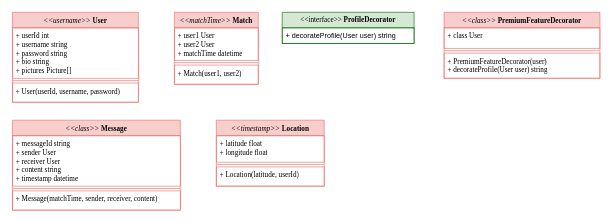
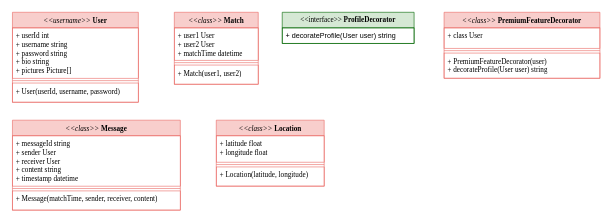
  <mxCell id="0" />
  <mxCell id="1" parent="0" />
  <mxCell id="2" value="&lt;span style=&quot;font-weight: normal;&quot;&gt;&lt;i&gt;&amp;lt;&amp;lt;username&amp;gt;&amp;gt;&lt;/i&gt;&lt;/span&gt; User" style="swimlane;fontStyle=1;align=center;verticalAlign=top;childLayout=stackLayout;horizontal=1;startSize=26;horizontalStack=0;resizeParent=1;resizeParentMax=0;resizeLast=0;collapsible=1;marginBottom=0;whiteSpace=wrap;html=1;fontFamily=Tahoma;fillColor=#f8cecc;strokeColor=#EA6B66;" vertex="1" parent="1"><mxGeometry x="20" y="20" width="210" height="150" as="geometry"><mxRectangle x="120" y="370" width="70" height="30" as="alternateBounds" /></mxGeometry></mxCell>
  <mxCell id="3" value="+ userId int&lt;br&gt;+ username string&lt;br&gt;+ password string&lt;br&gt;+ bio string&lt;br&gt;+ pictures Picture[]" style="text;strokeColor=#EA6B66;fillColor=none;align=left;verticalAlign=top;spacingLeft=4;spacingRight=4;overflow=hidden;rotatable=0;points=[[0,0.5],[1,0.5]];portConstraint=eastwest;whiteSpace=wrap;html=1;fontFamily=Tahoma;" vertex="1" parent="2"><mxGeometry y="26" width="210" height="84" as="geometry" /></mxCell>
  <mxCell id="4" value="" style="line;strokeWidth=1;fillColor=none;align=left;verticalAlign=middle;spacingTop=-1;spacingLeft=3;spacingRight=3;rotatable=0;labelPosition=right;points=[];portConstraint=eastwest;strokeColor=#EA6B66;fontFamily=Tahoma;" vertex="1" parent="2"><mxGeometry y="110" width="210" height="8" as="geometry" /></mxCell>
  <mxCell id="5" value="+ User(userId, username, password)&lt;br&gt;" style="text;strokeColor=#EA6B66;fillColor=none;align=left;verticalAlign=top;spacingLeft=4;spacingRight=4;overflow=hidden;rotatable=0;points=[[0,0.5],[1,0.5]];portConstraint=eastwest;whiteSpace=wrap;html=1;fontFamily=Tahoma;" vertex="1" parent="2"><mxGeometry y="118" width="210" height="32" as="geometry" /></mxCell>
- <mxCell id="6" value="&lt;i style=&quot;border-color: var(--border-color); font-weight: 400;&quot;&gt;&amp;lt;&amp;lt;matchTime&amp;gt;&amp;gt;&amp;nbsp;&lt;/i&gt;Match" style="swimlane;fontStyle=1;align=center;verticalAlign=top;childLayout=stackLayout;horizontal=1;startSize=26;horizontalStack=0;resizeParent=1;resizeParentMax=0;resizeLast=0;collapsible=1;marginBottom=0;whiteSpace=wrap;html=1;fontFamily=Tahoma;fillColor=#f8cecc;strokeColor=#EA6B66;" vertex="1" parent="1"><mxGeometry x="290" y="20" width="140" height="120" as="geometry"><mxRectangle x="120" y="370" width="70" height="30" as="alternateBounds" /></mxGeometry></mxCell>
+ <mxCell id="6" value="&lt;i style=&quot;border-color: var(--border-color); font-weight: 400;&quot;&gt;&amp;lt;&amp;lt;class&amp;gt;&amp;gt;&amp;nbsp;&lt;/i&gt;Match" style="swimlane;fontStyle=1;align=center;verticalAlign=top;childLayout=stackLayout;horizontal=1;startSize=26;horizontalStack=0;resizeParent=1;resizeParentMax=0;resizeLast=0;collapsible=1;marginBottom=0;whiteSpace=wrap;html=1;fontFamily=Tahoma;fillColor=#f8cecc;strokeColor=#EA6B66;" vertex="1" parent="1"><mxGeometry x="290" y="20" width="140" height="120" as="geometry"><mxRectangle x="120" y="370" width="70" height="30" as="alternateBounds" /></mxGeometry></mxCell>
  <mxCell id="7" value="+ user1 User&lt;br&gt;+ user2 User&lt;br&gt;+ matchTime datetime" style="text;strokeColor=#EA6B66;fillColor=none;align=left;verticalAlign=top;spacingLeft=4;spacingRight=4;overflow=hidden;rotatable=0;points=[[0,0.5],[1,0.5]];portConstraint=eastwest;whiteSpace=wrap;html=1;fontFamily=Tahoma;" vertex="1" parent="6"><mxGeometry y="26" width="140" height="54" as="geometry" /></mxCell>
  <mxCell id="8" value="" style="line;strokeWidth=1;fillColor=none;align=left;verticalAlign=middle;spacingTop=-1;spacingLeft=3;spacingRight=3;rotatable=0;labelPosition=right;points=[];portConstraint=eastwest;strokeColor=#EA6B66;fontFamily=Tahoma;" vertex="1" parent="6"><mxGeometry y="80" width="140" height="8" as="geometry" /></mxCell>
  <mxCell id="9" value="+ Match(user1, user2)" style="text;strokeColor=#EA6B66;fillColor=none;align=left;verticalAlign=top;spacingLeft=4;spacingRight=4;overflow=hidden;rotatable=0;points=[[0,0.5],[1,0.5]];portConstraint=eastwest;whiteSpace=wrap;html=1;fontFamily=Tahoma;" vertex="1" parent="6"><mxGeometry y="88" width="140" height="32" as="geometry" /></mxCell>
  <mxCell id="10" value="&lt;i style=&quot;border-color: var(--border-color); font-weight: 400;&quot;&gt;&amp;lt;&amp;lt;class&amp;gt;&amp;gt;&lt;/i&gt;&lt;span style=&quot;font-weight: normal;&quot;&gt;&amp;nbsp;&lt;/span&gt;Message" style="swimlane;fontStyle=1;align=center;verticalAlign=top;childLayout=stackLayout;horizontal=1;startSize=26;horizontalStack=0;resizeParent=1;resizeParentMax=0;resizeLast=0;collapsible=1;marginBottom=0;whiteSpace=wrap;html=1;fontFamily=Tahoma;fillColor=#f8cecc;strokeColor=#EA6B66;" vertex="1" parent="1"><mxGeometry x="20" y="200" width="280" height="150" as="geometry"><mxRectangle x="120" y="370" width="70" height="30" as="alternateBounds" /></mxGeometry></mxCell>
  <mxCell id="11" value="+ messageId string&lt;br&gt;+ sender User&lt;br&gt;+ receiver User&lt;br&gt;+ content string&lt;br&gt;+ timestamp datetime" style="text;strokeColor=#EA6B66;fillColor=none;align=left;verticalAlign=top;spacingLeft=4;spacingRight=4;overflow=hidden;rotatable=0;points=[[0,0.5],[1,0.5]];portConstraint=eastwest;whiteSpace=wrap;html=1;fontFamily=Tahoma;" vertex="1" parent="10"><mxGeometry y="26" width="280" height="84" as="geometry" /></mxCell>
  <mxCell id="12" value="" style="line;strokeWidth=1;fillColor=none;align=left;verticalAlign=middle;spacingTop=-1;spacingLeft=3;spacingRight=3;rotatable=0;labelPosition=right;points=[];portConstraint=eastwest;strokeColor=#EA6B66;fontFamily=Tahoma;" vertex="1" parent="10"><mxGeometry y="110" width="280" height="8" as="geometry" /></mxCell>
  <mxCell id="13" value="+ Message(matchTime, sender, receiver, content)" style="text;strokeColor=#EA6B66;fillColor=none;align=left;verticalAlign=top;spacingLeft=4;spacingRight=4;overflow=hidden;rotatable=0;points=[[0,0.5],[1,0.5]];portConstraint=eastwest;whiteSpace=wrap;html=1;fontFamily=Tahoma;" vertex="1" parent="10"><mxGeometry y="118" width="280" height="32" as="geometry" /></mxCell>
- <mxCell id="14" value="&lt;i style=&quot;border-color: var(--border-color); font-weight: 400;&quot;&gt;&amp;lt;&amp;lt;timestamp&amp;gt;&amp;gt;&amp;nbsp;&lt;/i&gt;Location" style="swimlane;fontStyle=1;align=center;verticalAlign=top;childLayout=stackLayout;horizontal=1;startSize=26;horizontalStack=0;resizeParent=1;resizeParentMax=0;resizeLast=0;collapsible=1;marginBottom=0;whiteSpace=wrap;html=1;fontFamily=Tahoma;fillColor=#f8cecc;strokeColor=#EA6B66;" vertex="1" parent="1"><mxGeometry x="360" y="200" width="180" height="110" as="geometry"><mxRectangle x="120" y="370" width="70" height="30" as="alternateBounds" /></mxGeometry></mxCell>
+ <mxCell id="14" value="&lt;i style=&quot;border-color: var(--border-color); font-weight: 400;&quot;&gt;&amp;lt;&amp;lt;class&amp;gt;&amp;gt;&amp;nbsp;&lt;/i&gt;Location" style="swimlane;fontStyle=1;align=center;verticalAlign=top;childLayout=stackLayout;horizontal=1;startSize=26;horizontalStack=0;resizeParent=1;resizeParentMax=0;resizeLast=0;collapsible=1;marginBottom=0;whiteSpace=wrap;html=1;fontFamily=Tahoma;fillColor=#f8cecc;strokeColor=#EA6B66;" vertex="1" parent="1"><mxGeometry x="360" y="200" width="180" height="110" as="geometry"><mxRectangle x="120" y="370" width="70" height="30" as="alternateBounds" /></mxGeometry></mxCell>
  <mxCell id="15" value="+ latitude float&lt;br&gt;+ longitude float" style="text;strokeColor=#EA6B66;fillColor=none;align=left;verticalAlign=top;spacingLeft=4;spacingRight=4;overflow=hidden;rotatable=0;points=[[0,0.5],[1,0.5]];portConstraint=eastwest;whiteSpace=wrap;html=1;fontFamily=Tahoma;" vertex="1" parent="14"><mxGeometry y="26" width="180" height="44" as="geometry" /></mxCell>
  <mxCell id="16" value="" style="line;strokeWidth=1;fillColor=none;align=left;verticalAlign=middle;spacingTop=-1;spacingLeft=3;spacingRight=3;rotatable=0;labelPosition=right;points=[];portConstraint=eastwest;strokeColor=#EA6B66;fontFamily=Tahoma;" vertex="1" parent="14"><mxGeometry y="70" width="180" height="8" as="geometry" /></mxCell>
- <mxCell id="17" value="+&amp;nbsp;Location(latitude, userId)" style="text;strokeColor=#EA6B66;fillColor=none;align=left;verticalAlign=top;spacingLeft=4;spacingRight=4;overflow=hidden;rotatable=0;points=[[0,0.5],[1,0.5]];portConstraint=eastwest;whiteSpace=wrap;html=1;fontFamily=Tahoma;" vertex="1" parent="14"><mxGeometry y="78" width="180" height="32" as="geometry" /></mxCell>
+ <mxCell id="17" value="+&amp;nbsp;Location(latitude, longitude)" style="text;strokeColor=#EA6B66;fillColor=none;align=left;verticalAlign=top;spacingLeft=4;spacingRight=4;overflow=hidden;rotatable=0;points=[[0,0.5],[1,0.5]];portConstraint=eastwest;whiteSpace=wrap;html=1;fontFamily=Tahoma;" vertex="1" parent="14"><mxGeometry y="78" width="180" height="32" as="geometry" /></mxCell>
  <mxCell id="18" value="&amp;lt;&amp;lt;interface&amp;gt;&amp;gt; &lt;b&gt;ProfileDecorator&lt;/b&gt;" style="swimlane;fontStyle=0;childLayout=stackLayout;horizontal=1;startSize=26;fillColor=#d5e8d4;horizontalStack=0;resizeParent=1;resizeParentMax=0;resizeLast=0;collapsible=1;marginBottom=0;whiteSpace=wrap;html=1;fontFamily=Tahoma;strokeColor=#006600;" vertex="1" parent="1"><mxGeometry x="470" y="20" width="220" height="52" as="geometry" /></mxCell>
  <mxCell id="19" value="+ decorateProfile(User user) string" style="text;strokeColor=#006600;fillColor=none;align=left;verticalAlign=top;spacingLeft=4;spacingRight=4;overflow=hidden;rotatable=0;points=[[0,0.5],[1,0.5]];portConstraint=eastwest;whiteSpace=wrap;html=1;" vertex="1" parent="18"><mxGeometry y="26" width="220" height="26" as="geometry" /></mxCell>
  <mxCell id="20" value="&lt;i style=&quot;border-color: var(--border-color); font-weight: 400;&quot;&gt;&amp;lt;&amp;lt;class&amp;gt;&amp;gt;&amp;nbsp;&lt;/i&gt;PremiumFeatureDecorator" style="swimlane;fontStyle=1;align=center;verticalAlign=top;childLayout=stackLayout;horizontal=1;startSize=26;horizontalStack=0;resizeParent=1;resizeParentMax=0;resizeLast=0;collapsible=1;marginBottom=0;whiteSpace=wrap;html=1;fontFamily=Tahoma;fillColor=#f8cecc;strokeColor=#EA6B66;" vertex="1" parent="1"><mxGeometry x="740" y="20" width="260" height="110" as="geometry"><mxRectangle x="120" y="370" width="70" height="30" as="alternateBounds" /></mxGeometry></mxCell>
  <mxCell id="21" value="+ class User" style="text;strokeColor=#EA6B66;fillColor=none;align=left;verticalAlign=top;spacingLeft=4;spacingRight=4;overflow=hidden;rotatable=0;points=[[0,0.5],[1,0.5]];portConstraint=eastwest;whiteSpace=wrap;html=1;fontFamily=Tahoma;" vertex="1" parent="20"><mxGeometry y="26" width="260" height="34" as="geometry" /></mxCell>
  <mxCell id="22" value="" style="line;strokeWidth=1;fillColor=none;align=left;verticalAlign=middle;spacingTop=-1;spacingLeft=3;spacingRight=3;rotatable=0;labelPosition=right;points=[];portConstraint=eastwest;strokeColor=#EA6B66;fontFamily=Tahoma;" vertex="1" parent="20"><mxGeometry y="60" width="260" height="8" as="geometry" /></mxCell>
  <mxCell id="23" value="+ PremiumFeatureDecorator(user)&lt;br&gt;+&amp;nbsp;decorateProfile(User user) string" style="text;strokeColor=#EA6B66;fillColor=none;align=left;verticalAlign=top;spacingLeft=4;spacingRight=4;overflow=hidden;rotatable=0;points=[[0,0.5],[1,0.5]];portConstraint=eastwest;whiteSpace=wrap;html=1;fontFamily=Tahoma;" vertex="1" parent="20"><mxGeometry y="68" width="260" height="42" as="geometry" /></mxCell>
  <mxCell id="24" style="edgeStyle=orthogonalEdgeStyle;rounded=0;orthogonalLoop=1;jettySize=auto;html=1;exitX=1;exitY=0.5;exitDx=0;exitDy=0;" edge="1" parent="20" source="21" target="21"><mxGeometry relative="1" as="geometry" /></mxCell>
